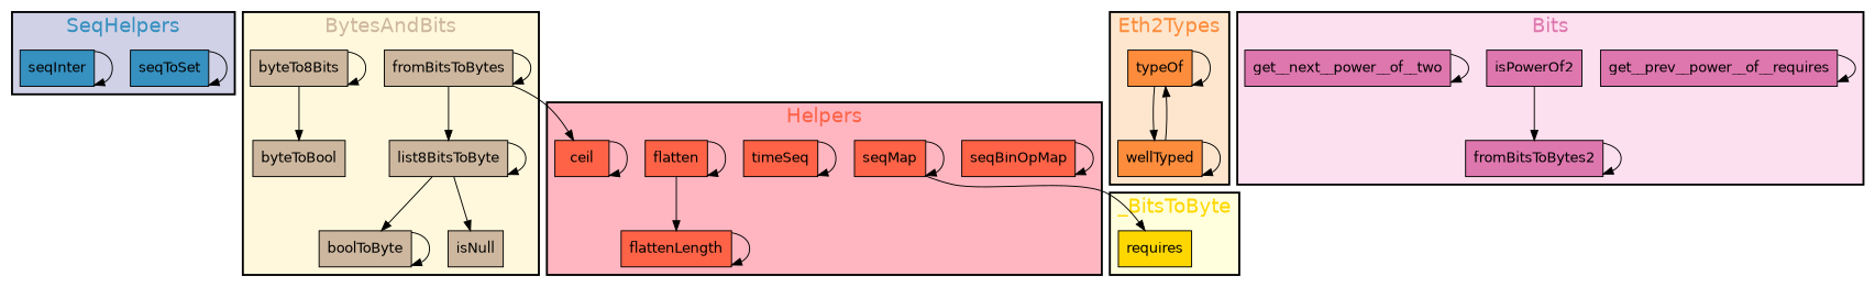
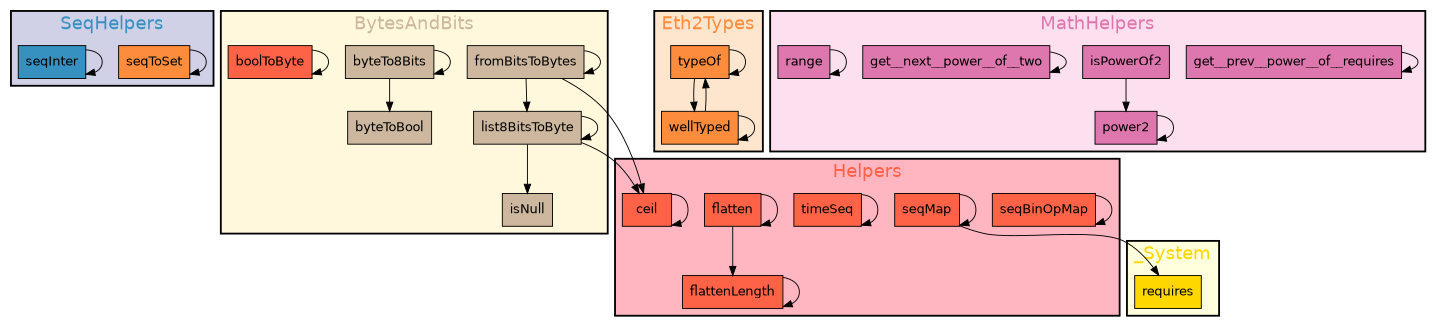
  digraph {
    fontname=helvetica
    node [fillcolor=bisque3 fontname=helvetica shape=rectangle style=filled]
-   seqToSet [fillcolor="#3690c0"]
+   seqToSet [fillcolor="#fd8d3c"]
    seqInter [fillcolor="#3690c0"]
    byteTo8Bits
    fromBitsToBytes
-   boolToByte
+   boolToByte [fillcolor=tomato]
    byteToBool
    list8BitsToByte
    isNull
    typeOf [fillcolor="#fd8d3c"]
    wellTyped [fillcolor="#fd8d3c"]
    n11 [fillcolor="#de77ae" label=get__prev__power__of__requires]
    isPowerOf2 [fillcolor="#de77ae"]
-   power2 [fillcolor="#de77ae" label=fromBitsToBytes2]
+   power2 [fillcolor="#de77ae"]
    get__next__power__of__two [fillcolor="#de77ae"]
+   range [fillcolor="#de77ae"]
    seqBinOpMap [fillcolor=tomato]
    seqMap [fillcolor=tomato]
    timeSeq [fillcolor=tomato]
    flatten [fillcolor=tomato]
    ceil [fillcolor=tomato]
    flattenLength [fillcolor=tomato]
    requires [fillcolor=gold]
    subgraph cluster_1 {
      fillcolor="#d0d1e6"
      fontcolor="#3690c0"
      fontsize=20.0
      label=SeqHelpers
      penwidth=2
      style=filled
      seqToSet
      seqInter
    }
    subgraph cluster_2 {
      fillcolor=cornsilk
      fontcolor=bisque3
      fontsize=20.0
      label=BytesAndBits
      penwidth=2
      style=filled
      byteTo8Bits
      fromBitsToBytes
      boolToByte
      byteToBool
      list8BitsToByte
      isNull
    }
    subgraph cluster_3 {
      fillcolor="#fee6ce"
      fontcolor="#fd8d3c"
      fontsize=20.0
      label=Eth2Types
      penwidth=2
      style=filled
      typeOf
      wellTyped
    }
    subgraph cluster_4 {
      fillcolor="#fde0ef"
      fontcolor="#de77ae"
      fontsize=20.0
-     label=Bits
+     label=MathHelpers
      penwidth=2
      style=filled
      n11
      isPowerOf2
      power2
      get__next__power__of__two
+     range
    }
    subgraph cluster_5 {
      fillcolor=lightpink
      fontcolor=tomato
      fontsize=20.0
      label=Helpers
      penwidth=2
      style=filled
      seqBinOpMap
      seqMap
      timeSeq
      flatten
      ceil
      flattenLength
    }
    subgraph cluster_6 {
      fillcolor="#ffffdd"
      fontcolor=gold
      fontsize=20.0
-     label=_BitsToByte
+     label=_System
      penwidth=2
      style=filled
      requires
    }
    seqToSet -> seqToSet
    seqInter -> seqInter
    byteTo8Bits -> byteTo8Bits
    byteTo8Bits -> byteToBool
    fromBitsToBytes -> fromBitsToBytes
    fromBitsToBytes -> list8BitsToByte
    fromBitsToBytes -> ceil
    boolToByte -> boolToByte
-   list8BitsToByte -> boolToByte
+   list8BitsToByte -> ceil
    list8BitsToByte -> list8BitsToByte
    list8BitsToByte -> isNull
    typeOf -> typeOf
    typeOf -> wellTyped
    wellTyped -> typeOf
    wellTyped -> wellTyped
    n11 -> n11
    isPowerOf2 -> power2
    power2 -> power2
    get__next__power__of__two -> get__next__power__of__two
+   range -> range
    seqBinOpMap -> seqBinOpMap
    seqMap -> seqMap
    seqMap -> requires
    timeSeq -> timeSeq
    flatten -> flatten
    flatten -> flattenLength
    ceil -> ceil
    flattenLength -> flattenLength
  }
